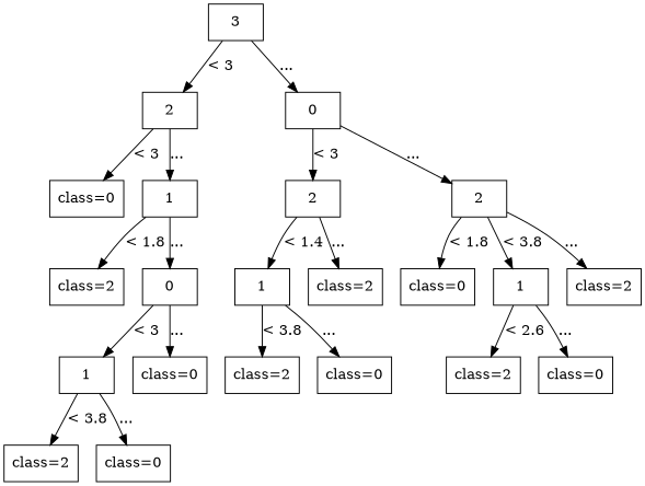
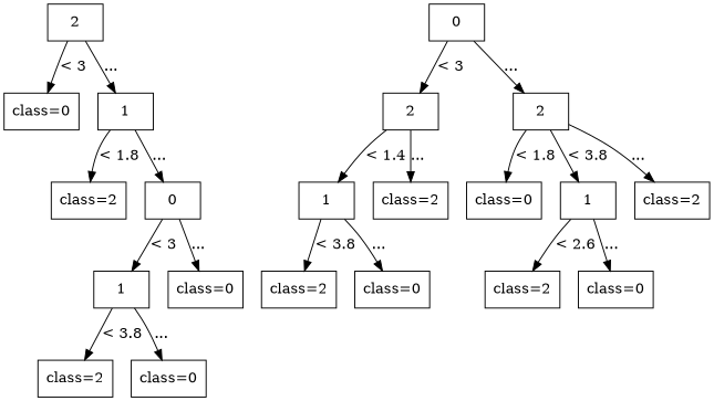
  digraph {
    node [shape=box]
-   n1 [label=3]
    n2 [label=2]
    n3 [label=0]
    n4 [label="class=0"]
    n5 [label=1]
    n6 [label=2]
    n7 [label=2]
    n8 [label="class=2"]
    n9 [label=0]
    n10 [label=1]
    n11 [label="class=2"]
    n12 [label="class=0"]
    n13 [label=1]
    n14 [label="class=2"]
    n15 [label=1]
    n16 [label="class=0"]
    n17 [label="class=2"]
    n18 [label="class=0"]
    n19 [label="class=2"]
    n20 [label="class=0"]
    n21 [label="class=2"]
    n22 [label="class=0"]
-   n1 -> n2 [label="< 3"]
-   n1 -> n3 [label="..."]
    n2 -> n4 [label="< 3"]
    n2 -> n5 [label="..."]
    n3 -> n6 [label="< 3"]
    n3 -> n7 [label="..."]
    n5 -> n8 [label="< 1.8"]
    n5 -> n9 [label="..."]
    n6 -> n10 [label="< 1.4"]
    n6 -> n11 [label="..."]
    n7 -> n12 [label="< 1.8"]
    n7 -> n13 [label="< 3.8"]
    n7 -> n14 [label="..."]
    n9 -> n15 [label="< 3"]
    n9 -> n16 [label="..."]
    n10 -> n17 [label="< 3.8"]
    n10 -> n18 [label="..."]
    n13 -> n19 [label="< 2.6"]
    n13 -> n20 [label="..."]
    n15 -> n21 [label="< 3.8"]
    n15 -> n22 [label="..."]
  }
